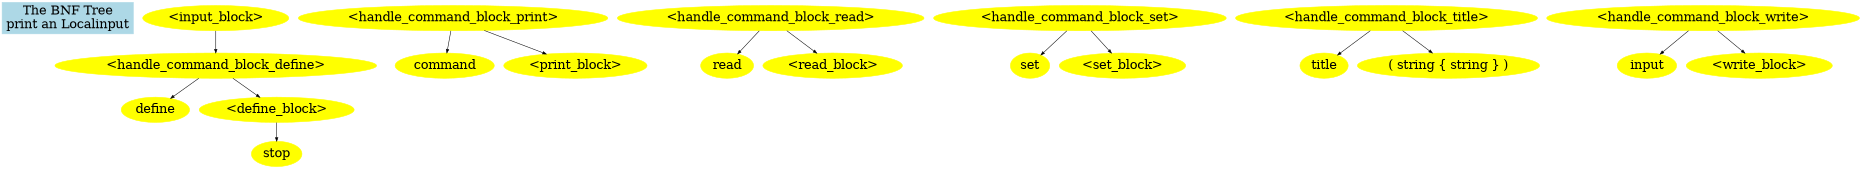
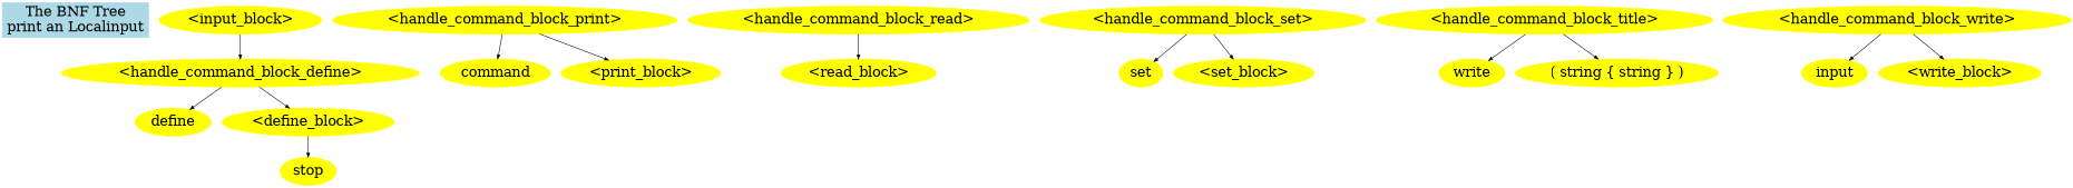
  digraph {
    fontname="DejaVu Serif"
    node [color=yellow fontname="DejaVu Serif" fontsize=24 style=filled fontcolor=black]
    edge [arrowsize=0.7 dir=down fontname="DejaVu Serif" fontsize=12]
    n1 [color=lightblue label="The BNF Tree\nprint an Localinput" shape=record fontcolor=""]
    "<input_block>"
    "<handle_command_block_define>"
    define
    "<define_block>"
    stop
    n7 [label=command]
    "<handle_command_block_print>"
    "<print_block>"
    "<handle_command_block_read>"
-   read
    "<read_block>"
    "<handle_command_block_set>"
    set
    "<set_block>"
    "<handle_command_block_title>"
-   title
+   title [label=write]
    "( string { string } )"
    n19 [label=input]
    "<handle_command_block_write>"
    "<write_block>"
    "<input_block>" -> "<handle_command_block_define>"
    "<handle_command_block_define>" -> define
    "<handle_command_block_define>" -> "<define_block>"
    "<define_block>" -> stop
    "<handle_command_block_print>" -> n7
    "<handle_command_block_print>" -> "<print_block>"
-   "<handle_command_block_read>" -> read
    "<handle_command_block_read>" -> "<read_block>"
    "<handle_command_block_set>" -> set
    "<handle_command_block_set>" -> "<set_block>"
    "<handle_command_block_title>" -> title
    "<handle_command_block_title>" -> "( string { string } )"
    "<handle_command_block_write>" -> n19
    "<handle_command_block_write>" -> "<write_block>"
  }
